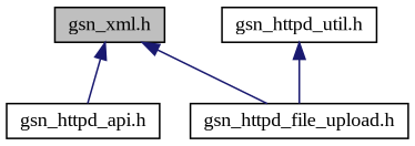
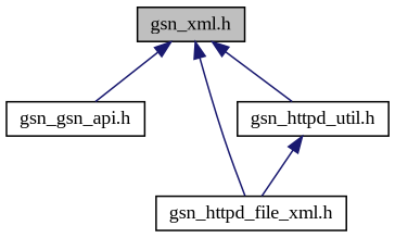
  digraph {
    fontname="Liberation Serif"
    node [color=black fillcolor=white fontname="Liberation Serif" fontsize=12 shape=record style=filled]
    edge [color=midnightblue dir=back fontname="Liberation Serif" fontsize=12 labelfontname=FreeSans labelfontsize=12 style=solid]
    n1 [fillcolor=grey75 fontcolor=black height=0.2 label="gsn_xml.h" width=0.4]
-   n2 [height=0.2 label="gsn_httpd_api.h" width=0.4]
-   n3 [height=0.2 label="gsn_httpd_file_upload.h" width=0.4]
+   n2 [height=0.2 label="gsn_gsn_api.h" width=0.4]
+   n3 [height=0.2 label="gsn_httpd_file_xml.h" width=0.4]
    n4 [height=0.2 label="gsn_httpd_util.h" width=0.4]
    n1 -> n2
    n1 -> n3
+   n1 -> n4
    n4 -> n3
  }
